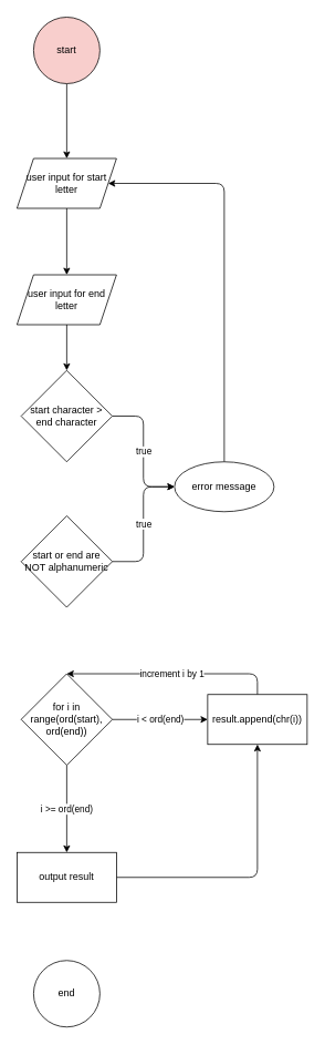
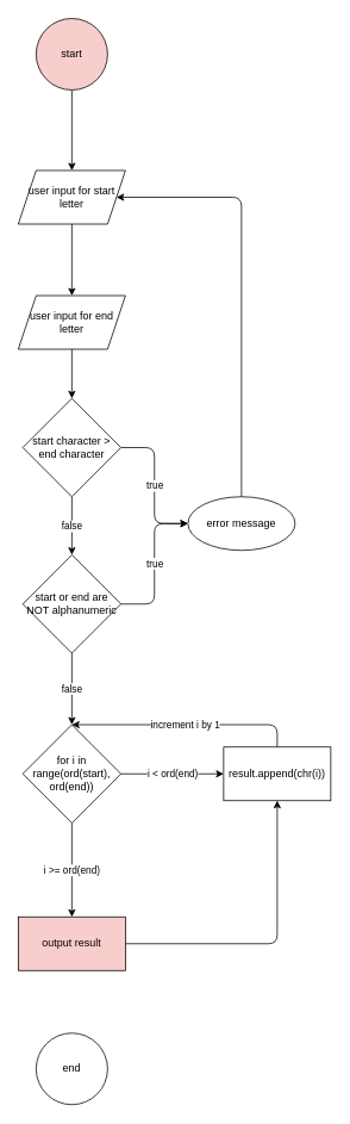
  <mxCell id="0" />
  <mxCell id="1" parent="0" />
  <mxCell id="2" value="" style="edgeStyle=none;html=1;" edge="1" parent="1" source="3" target="5"><mxGeometry relative="1" as="geometry" /></mxCell>
  <mxCell id="3" value="start" style="ellipse;whiteSpace=wrap;html=1;fillColor=#f8cecc;" vertex="1" parent="1"><mxGeometry x="40" y="20" width="80" height="80" as="geometry" /></mxCell>
  <mxCell id="4" value="" style="edgeStyle=none;html=1;" edge="1" parent="1" source="5" target="7"><mxGeometry relative="1" as="geometry" /></mxCell>
  <mxCell id="5" value="user input for start letter" style="shape=parallelogram;perimeter=parallelogramPerimeter;whiteSpace=wrap;html=1;fixedSize=1;" vertex="1" parent="1"><mxGeometry x="20" y="190" width="120" height="60" as="geometry" /></mxCell>
  <mxCell id="6" value="" style="edgeStyle=none;html=1;" edge="1" parent="1" source="7" target="10"><mxGeometry relative="1" as="geometry" /></mxCell>
  <mxCell id="7" value="user input for end letter" style="shape=parallelogram;perimeter=parallelogramPerimeter;whiteSpace=wrap;html=1;fixedSize=1;" vertex="1" parent="1"><mxGeometry x="20" y="330" width="120" height="60" as="geometry" /></mxCell>
+ <mxCell id="8" value="false" style="edgeStyle=orthogonalEdgeStyle;html=1;" edge="1" parent="1" source="10" target="15"><mxGeometry relative="1" as="geometry" /></mxCell>
  <mxCell id="9" value="true" style="edgeStyle=orthogonalEdgeStyle;html=1;exitX=1;exitY=0.5;exitDx=0;exitDy=0;entryX=0;entryY=0.5;entryDx=0;entryDy=0;" edge="1" parent="1" source="10" target="12"><mxGeometry relative="1" as="geometry" /></mxCell>
  <mxCell id="10" value="start character &amp;gt; end character" style="rhombus;whiteSpace=wrap;html=1;" vertex="1" parent="1"><mxGeometry x="25" y="445" width="110" height="110" as="geometry" /></mxCell>
  <mxCell id="11" style="edgeStyle=orthogonalEdgeStyle;html=1;exitX=0.5;exitY=0;exitDx=0;exitDy=0;entryX=1;entryY=0.5;entryDx=0;entryDy=0;" edge="1" parent="1" source="12" target="5"><mxGeometry relative="1" as="geometry"><Array as="points"><mxPoint x="270" y="220" /></Array></mxGeometry></mxCell>
  <mxCell id="12" value="error message" style="ellipse;whiteSpace=wrap;html=1;" vertex="1" parent="1"><mxGeometry x="210" y="555" width="120" height="60" as="geometry" /></mxCell>
  <mxCell id="13" value="true" style="edgeStyle=orthogonalEdgeStyle;html=1;exitX=1;exitY=0.5;exitDx=0;exitDy=0;entryX=0;entryY=0.5;entryDx=0;entryDy=0;" edge="1" parent="1" source="15" target="12"><mxGeometry relative="1" as="geometry" /></mxCell>
+ <mxCell id="14" value="false" style="edgeStyle=orthogonalEdgeStyle;html=1;" edge="1" parent="1" source="15" target="18"><mxGeometry relative="1" as="geometry" /></mxCell>
  <mxCell id="15" value="start or end are NOT alphanumeric" style="rhombus;whiteSpace=wrap;html=1;" vertex="1" parent="1"><mxGeometry x="25" y="620" width="110" height="110" as="geometry" /></mxCell>
  <mxCell id="16" value="i &amp;lt; ord(end)" style="edgeStyle=orthogonalEdgeStyle;html=1;" edge="1" parent="1" source="18" target="20"><mxGeometry relative="1" as="geometry" /></mxCell>
  <mxCell id="17" value="i &amp;gt;= ord(end)" style="edgeStyle=orthogonalEdgeStyle;html=1;" edge="1" parent="1" source="18" target="22"><mxGeometry relative="1" as="geometry" /></mxCell>
  <mxCell id="18" value="for i in range(ord(start), ord(end))" style="rhombus;whiteSpace=wrap;html=1;" vertex="1" parent="1"><mxGeometry x="25" y="810" width="110" height="110" as="geometry" /></mxCell>
  <mxCell id="19" value="increment i by 1" style="edgeStyle=orthogonalEdgeStyle;html=1;exitX=0.5;exitY=0;exitDx=0;exitDy=0;entryX=0.5;entryY=0;entryDx=0;entryDy=0;" edge="1" parent="1" source="20" target="18"><mxGeometry relative="1" as="geometry"><Array as="points"><mxPoint x="310" y="810" /></Array></mxGeometry></mxCell>
  <mxCell id="20" value="result.append(chr(i))" style="whiteSpace=wrap;html=1;" vertex="1" parent="1"><mxGeometry x="250" y="835" width="120" height="60" as="geometry" /></mxCell>
  <mxCell id="21" value="" style="edgeStyle=orthogonalEdgeStyle;html=1;" edge="1" parent="1" source="22" target="20"><mxGeometry relative="1" as="geometry" /></mxCell>
- <mxCell id="22" value="output result" style="whiteSpace=wrap;html=1;" vertex="1" parent="1"><mxGeometry x="20" y="1025" width="120" height="60" as="geometry" /></mxCell>
+ <mxCell id="22" value="output result" style="whiteSpace=wrap;html=1;fillColor=#f8cecc;" vertex="1" parent="1"><mxGeometry x="20" y="1025" width="120" height="60" as="geometry" /></mxCell>
  <mxCell id="23" value="end" style="ellipse;whiteSpace=wrap;html=1;" vertex="1" parent="1"><mxGeometry x="40" y="1155" width="80" height="80" as="geometry" /></mxCell>
